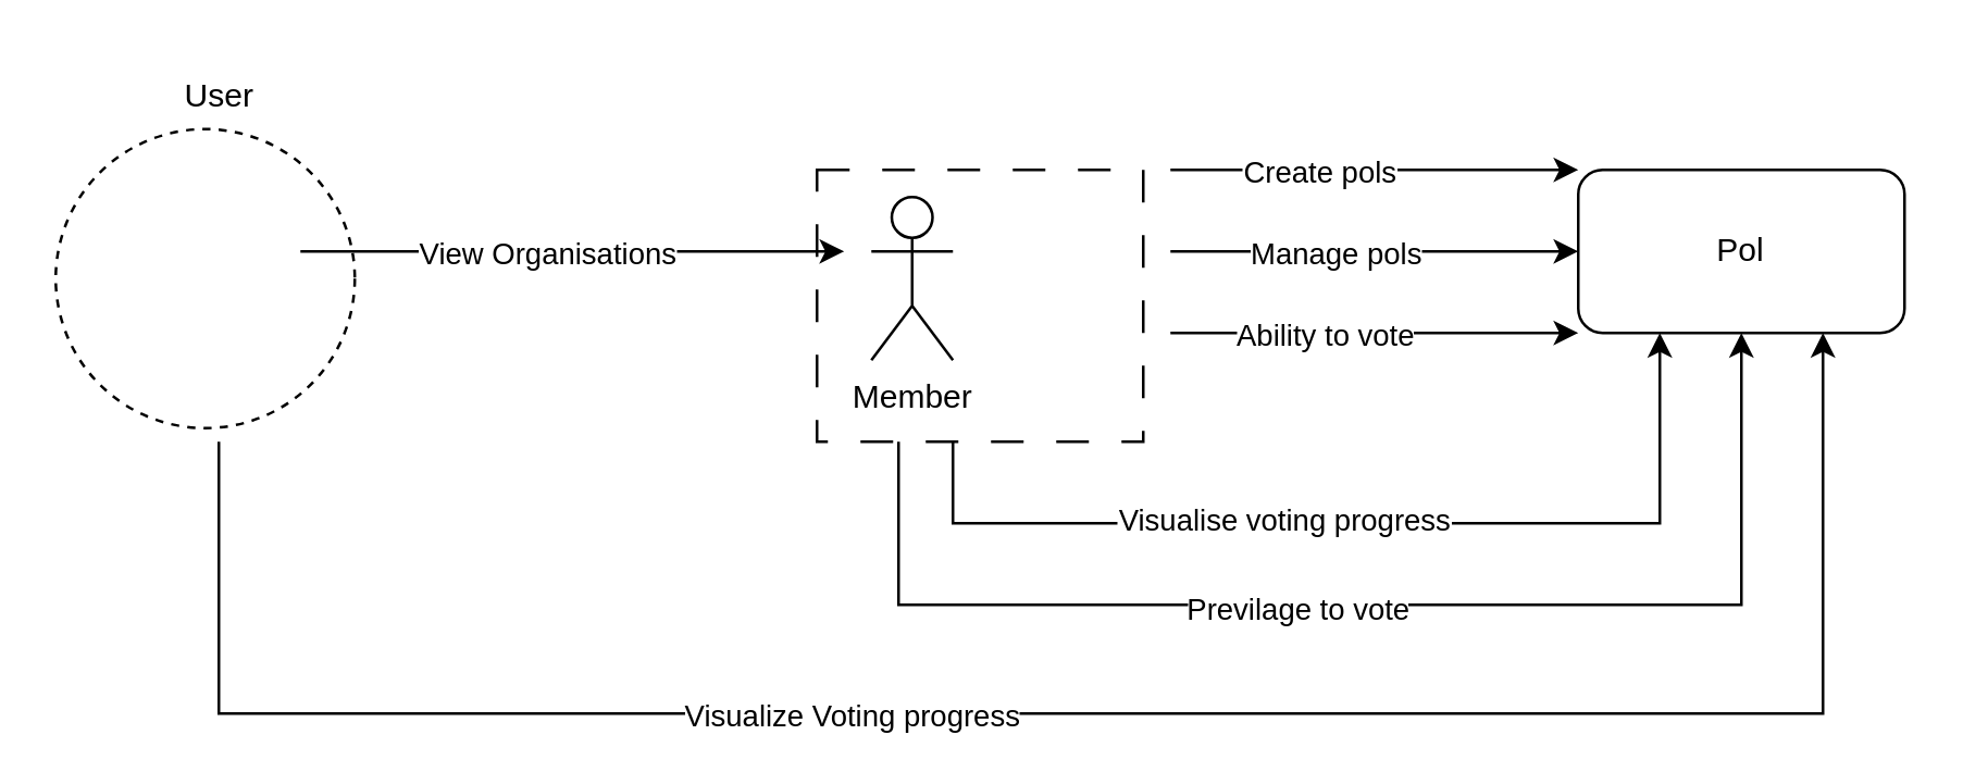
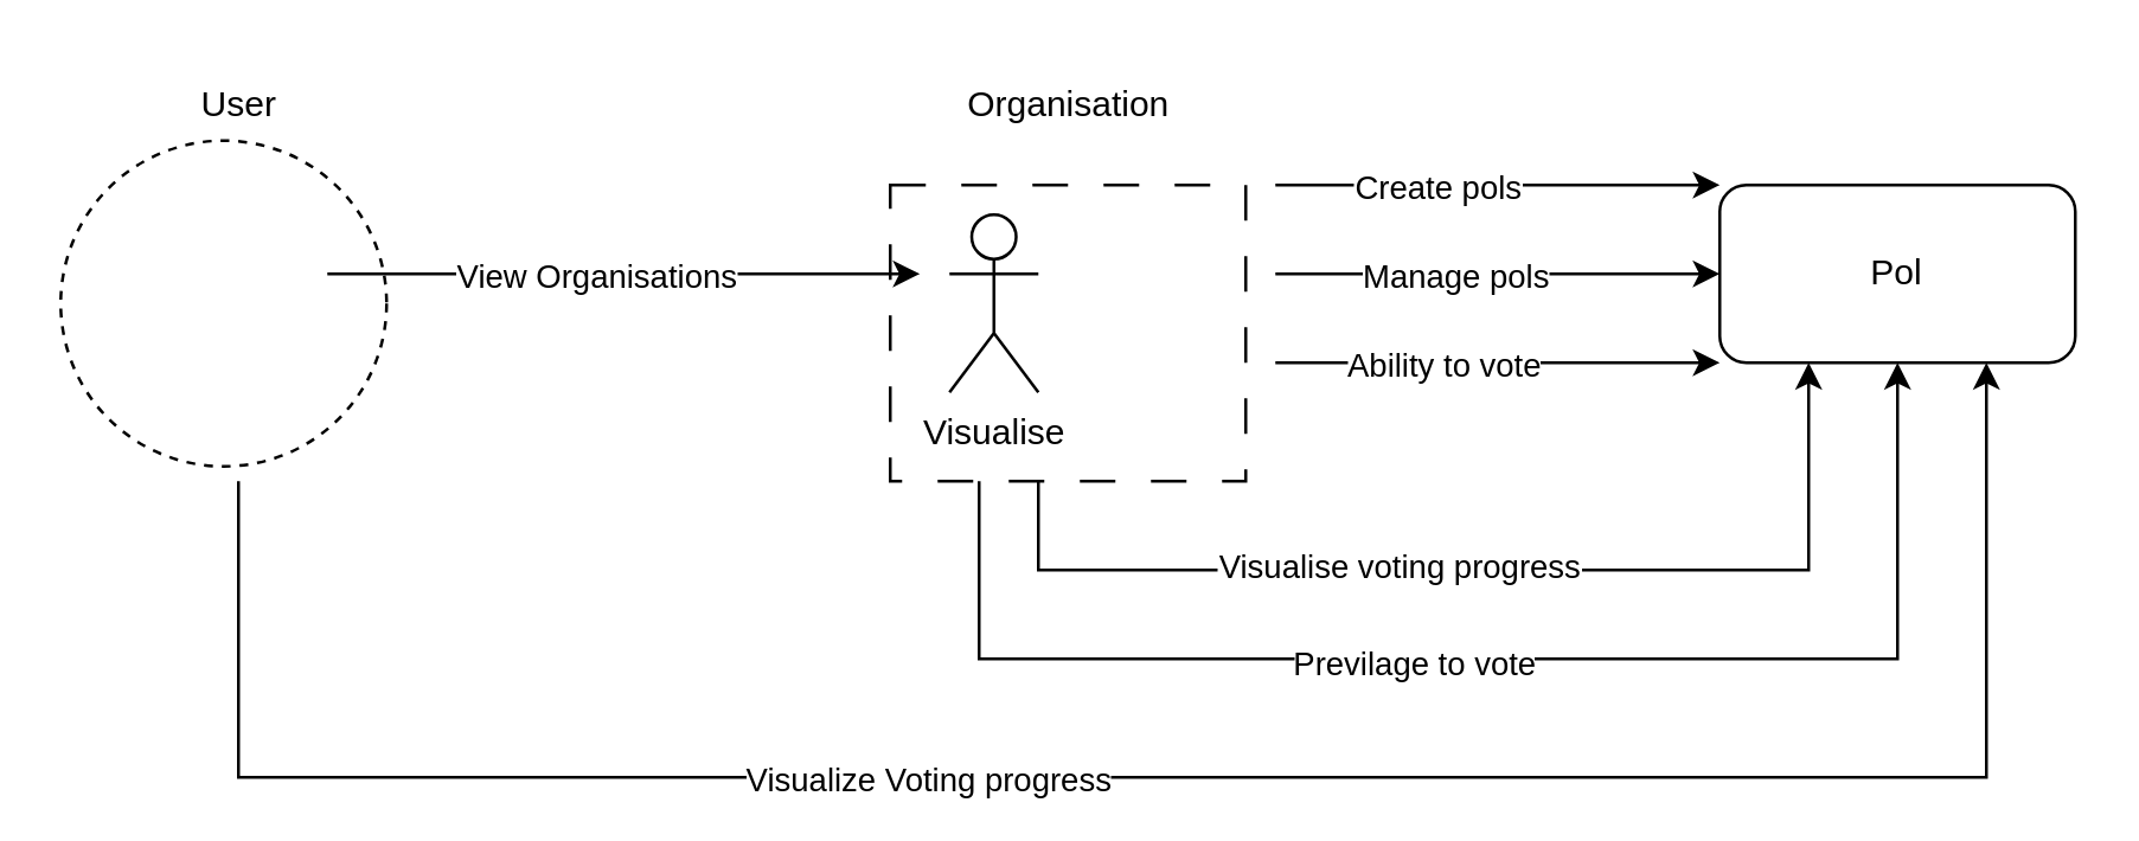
  <mxCell id="0" />
  <mxCell id="1" parent="0" />
  <mxCell id="2" value="User" style="text;html=1;align=center;verticalAlign=middle;resizable=0;points=[];autosize=1;strokeColor=none;fillColor=none;" vertex="1" parent="1"><mxGeometry x="55" y="20" width="50" height="30" as="geometry" /></mxCell>
- <mxCell id="4" value="Member" style="shape=umlActor;verticalLabelPosition=bottom;verticalAlign=top;html=1;outlineConnect=0;" vertex="1" parent="1"><mxGeometry x="320" y="72" width="30" height="60" as="geometry" /></mxCell>
+ <mxCell id="3" value="Organisation" style="text;html=1;align=center;verticalAlign=middle;resizable=0;points=[];autosize=1;strokeColor=none;fillColor=none;" vertex="1" parent="1"><mxGeometry x="315" y="20" width="90" height="30" as="geometry" /></mxCell>
+ <mxCell id="4" value="Visualise" style="shape=umlActor;verticalLabelPosition=bottom;verticalAlign=top;html=1;outlineConnect=0;" vertex="1" parent="1"><mxGeometry x="320" y="72" width="30" height="60" as="geometry" /></mxCell>
  <mxCell id="5" value="Pol" style="whiteSpace=wrap;html=1;rounded=1;" vertex="1" parent="1"><mxGeometry x="580" y="62" width="120" height="60" as="geometry" /></mxCell>
  <mxCell id="6" value="" style="endArrow=classic;html=1;rounded=0;entryX=0.5;entryY=1;entryDx=0;entryDy=0;" edge="1" parent="1" target="5"><mxGeometry width="50" height="50" relative="1" as="geometry"><mxPoint x="330" y="162" as="sourcePoint" /><mxPoint x="480" y="292" as="targetPoint" /><Array as="points"><mxPoint x="330" y="222" /><mxPoint x="640" y="222" /></Array></mxGeometry></mxCell>
  <mxCell id="7" value="Previlage to vote" style="edgeLabel;html=1;align=center;verticalAlign=middle;resizable=0;points=[];" vertex="1" connectable="0" parent="6"><mxGeometry x="-0.125" y="-1" relative="1" as="geometry"><mxPoint as="offset" /></mxGeometry></mxCell>
  <mxCell id="8" value="" style="endArrow=classic;html=1;rounded=0;entryX=0.25;entryY=1;entryDx=0;entryDy=0;" edge="1" parent="1" target="5"><mxGeometry width="50" height="50" relative="1" as="geometry"><mxPoint x="350" y="162" as="sourcePoint" /><mxPoint x="480" y="292" as="targetPoint" /><Array as="points"><mxPoint x="350" y="192" /><mxPoint x="610" y="192" /></Array></mxGeometry></mxCell>
  <mxCell id="9" value="Visualise voting progress" style="edgeLabel;html=1;align=center;verticalAlign=middle;resizable=0;points=[];" vertex="1" connectable="0" parent="8"><mxGeometry x="-0.161" y="2" relative="1" as="geometry"><mxPoint as="offset" /></mxGeometry></mxCell>
  <mxCell id="10" value="" style="endArrow=classic;html=1;rounded=0;entryX=0;entryY=0.5;entryDx=0;entryDy=0;" edge="1" parent="1" target="5"><mxGeometry width="50" height="50" relative="1" as="geometry"><mxPoint x="430" y="92" as="sourcePoint" /><mxPoint x="480" y="292" as="targetPoint" /></mxGeometry></mxCell>
  <mxCell id="11" value="Manage pols" style="edgeLabel;html=1;align=center;verticalAlign=middle;resizable=0;points=[];" vertex="1" connectable="0" parent="10"><mxGeometry x="-0.203" relative="1" as="geometry"><mxPoint as="offset" /></mxGeometry></mxCell>
  <mxCell id="12" value="" style="endArrow=classic;html=1;rounded=0;entryX=0;entryY=1;entryDx=0;entryDy=0;" edge="1" parent="1" target="5"><mxGeometry width="50" height="50" relative="1" as="geometry"><mxPoint x="430" y="122" as="sourcePoint" /><mxPoint x="480" y="292" as="targetPoint" /></mxGeometry></mxCell>
  <mxCell id="13" value="Ability to vote" style="edgeLabel;html=1;align=center;verticalAlign=middle;resizable=0;points=[];" vertex="1" connectable="0" parent="12"><mxGeometry x="-0.25" relative="1" as="geometry"><mxPoint as="offset" /></mxGeometry></mxCell>
  <mxCell id="14" value="" style="endArrow=classic;html=1;rounded=0;entryX=0;entryY=0;entryDx=0;entryDy=0;" edge="1" parent="1" target="5"><mxGeometry width="50" height="50" relative="1" as="geometry"><mxPoint x="430" y="62" as="sourcePoint" /><mxPoint x="480" y="292" as="targetPoint" /></mxGeometry></mxCell>
  <mxCell id="15" value="Create pols" style="edgeLabel;html=1;align=center;verticalAlign=middle;resizable=0;points=[];" vertex="1" connectable="0" parent="14"><mxGeometry x="-0.282" relative="1" as="geometry"><mxPoint as="offset" /></mxGeometry></mxCell>
  <mxCell id="16" value="" style="endArrow=classic;html=1;rounded=0;entryX=0.75;entryY=1;entryDx=0;entryDy=0;" edge="1" parent="1" target="5"><mxGeometry width="50" height="50" relative="1" as="geometry"><mxPoint x="80" y="162" as="sourcePoint" /><mxPoint x="480" y="292" as="targetPoint" /><Array as="points"><mxPoint x="80" y="262" /><mxPoint x="670" y="262" /></Array></mxGeometry></mxCell>
  <mxCell id="17" value="Visualize Voting progress" style="edgeLabel;html=1;align=center;verticalAlign=middle;resizable=0;points=[];" vertex="1" connectable="0" parent="16"><mxGeometry x="-0.2" relative="1" as="geometry"><mxPoint as="offset" /></mxGeometry></mxCell>
  <mxCell id="18" value="" style="endArrow=classic;html=1;rounded=0;" edge="1" parent="1"><mxGeometry width="50" height="50" relative="1" as="geometry"><mxPoint x="110" y="92" as="sourcePoint" /><mxPoint x="310" y="92" as="targetPoint" /></mxGeometry></mxCell>
  <mxCell id="19" value="View Organisations" style="edgeLabel;html=1;align=center;verticalAlign=middle;resizable=0;points=[];" vertex="1" connectable="0" parent="18"><mxGeometry x="-0.097" y="-1" relative="1" as="geometry"><mxPoint y="-1" as="offset" /></mxGeometry></mxCell>
  <mxCell id="20" value="" style="ellipse;whiteSpace=wrap;html=1;aspect=fixed;fillColor=none;strokeColor=default;dashed=1;" vertex="1" parent="1"><mxGeometry x="20" y="47" width="110" height="110" as="geometry" /></mxCell>
  <mxCell id="21" value="" style="rounded=0;whiteSpace=wrap;html=1;fillColor=none;dashed=1;dashPattern=12 12;" vertex="1" parent="1"><mxGeometry x="300" y="62" width="120" height="100" as="geometry" /></mxCell>
